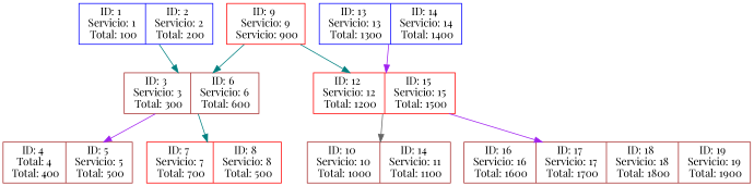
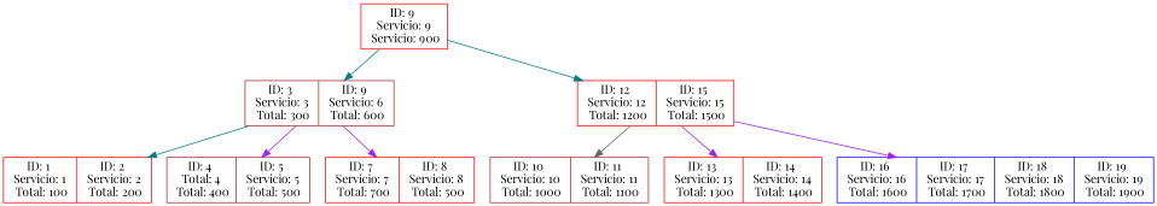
  digraph {
    fontname="Playfair Display"
    node [color=red fontname="Playfair Display" shape=record]
    edge [color=teal fontname="Playfair Display"]
    n1 [label="ID: 9 \n Servicio: 9 \n Servicio: 900"]
-   n2 [color=brown label="ID: 3 \n Servicio: 3 \n Total: 300 | ID: 6 \n Servicio: 6 \n Total: 600"]
+   n2 [color=brown label="ID: 3 \n Servicio: 3 \n Total: 300 | ID: 9 \n Servicio: 6 \n Total: 600"]
    n3 [label="ID: 12 \n Servicio: 12 \n Total: 1200 | ID: 15 \n Servicio: 15 \n Total: 1500"]
-   n4 [color=blue label="ID: 1 \n Servicio: 1 \n Total: 100 | ID: 2 \n Servicio: 2 \n Total: 200"]
+   n4 [label="ID: 1 \n Servicio: 1 \n Total: 100 | ID: 2 \n Servicio: 2 \n Total: 200"]
    n5 [color=brown label="ID: 4 \n Total: 4 \n Total: 400 | ID: 5 \n Servicio: 5 \n Total: 500"]
    n6 [label="ID: 7 \n Servicio: 7 \n Total: 700 | ID: 8 \n Servicio: 8 \n Total: 500"]
-   n7 [color=brown label="ID: 10 \n Servicio: 10 \n Total: 1000 | ID: 14 \n Servicio: 11 \n Total: 1100"]
-   n8 [color=blue label="ID: 13 \n Servicio: 13 \n Total: 1300 | ID: 14 \n Servicio: 14 \n Total: 1400"]
-   n9 [color=brown label="ID: 16 \n Servicio: 16 \n Total: 1600 | ID: 17 \n Servicio: 17 \n Total: 1700 | ID: 18 \n Servicio: 18 \n Total: 1800 | ID: 19 \n Servicio: 19 \n Total: 1900"]
+   n7 [color=brown label="ID: 10 \n Servicio: 10 \n Total: 1000 | ID: 11 \n Servicio: 11 \n Total: 1100"]
+   n8 [label="ID: 13 \n Servicio: 13 \n Total: 1300 | ID: 14 \n Servicio: 14 \n Total: 1400"]
+   n9 [color=blue label="ID: 16 \n Servicio: 16 \n Total: 1600 | ID: 17 \n Servicio: 17 \n Total: 1700 | ID: 18 \n Servicio: 18 \n Total: 1800 | ID: 19 \n Servicio: 19 \n Total: 1900"]
    n1 -> n2
    n1 -> n3
-   n4 -> n2
+   n2 -> n4
    n2 -> n5 [color=purple]
-   n2 -> n6
+   n2 -> n6 [color=purple]
    n3 -> n7 [color=gray40]
-   n8 -> n3 [color=purple]
+   n3 -> n8 [color=purple]
    n3 -> n9 [color=purple]
  }
